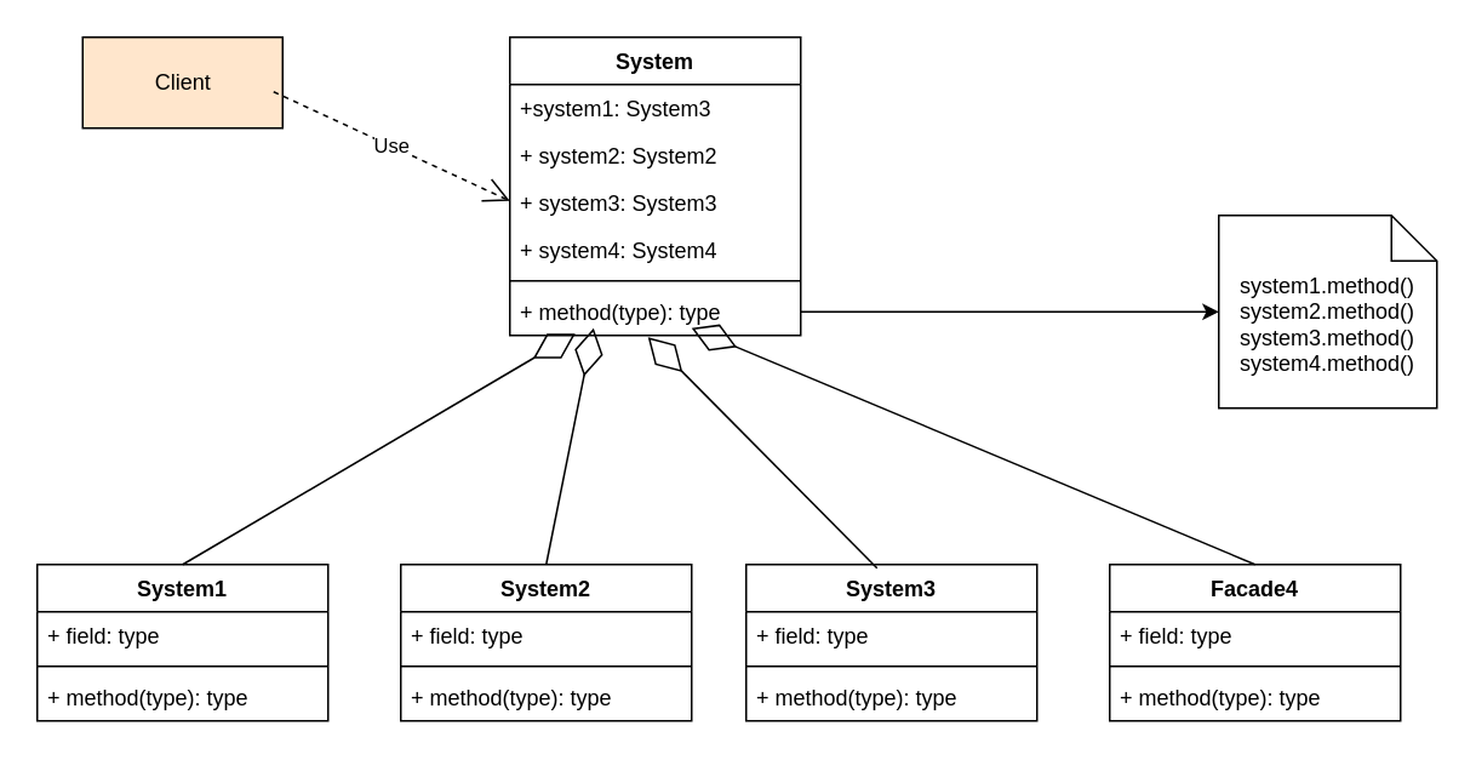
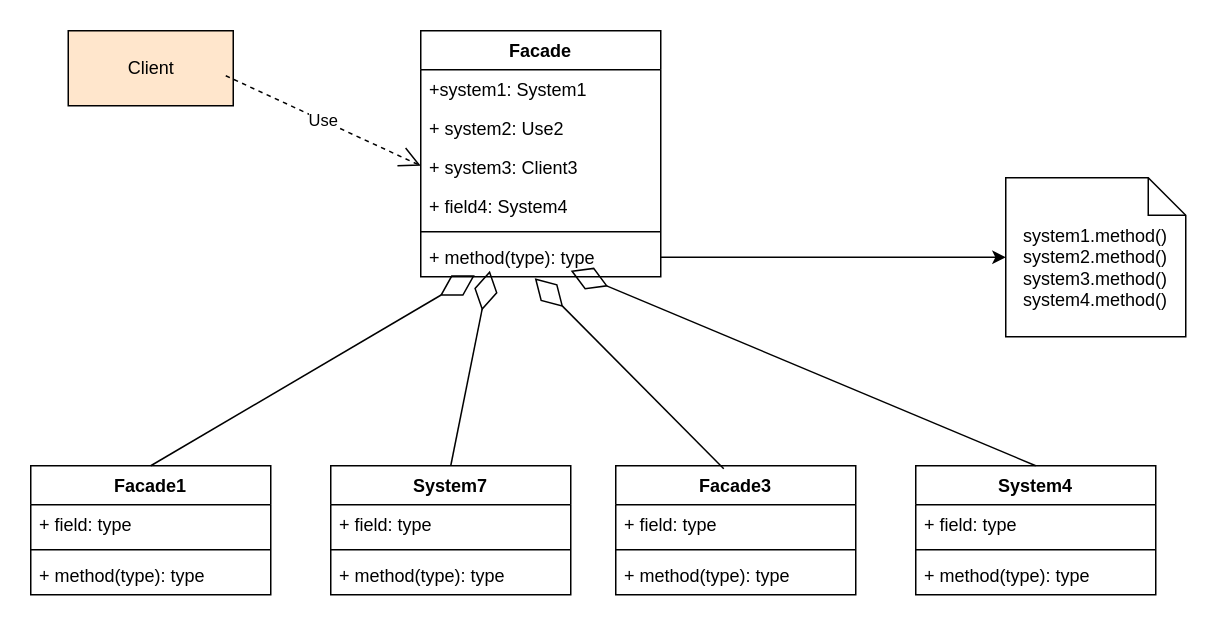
  <mxCell id="0" />
  <mxCell id="1" parent="0" />
- <mxCell id="2" value="System1" style="swimlane;fontStyle=1;align=center;verticalAlign=top;childLayout=stackLayout;horizontal=1;startSize=26;horizontalStack=0;resizeParent=1;resizeParentMax=0;resizeLast=0;collapsible=1;marginBottom=0;" vertex="1" parent="1"><mxGeometry x="20" y="310" width="160" height="86" as="geometry" /></mxCell>
+ <mxCell id="2" value="Facade1" style="swimlane;fontStyle=1;align=center;verticalAlign=top;childLayout=stackLayout;horizontal=1;startSize=26;horizontalStack=0;resizeParent=1;resizeParentMax=0;resizeLast=0;collapsible=1;marginBottom=0;" vertex="1" parent="1"><mxGeometry x="20" y="310" width="160" height="86" as="geometry" /></mxCell>
  <mxCell id="3" value="" style="endArrow=diamondThin;endFill=0;endSize=24;html=1;entryX=0.225;entryY=0.962;entryDx=0;entryDy=0;entryPerimeter=0;" edge="1" parent="2" target="25"><mxGeometry width="160" relative="1" as="geometry"><mxPoint x="80" as="sourcePoint" /><mxPoint x="240" as="targetPoint" /></mxGeometry></mxCell>
  <mxCell id="4" value="+ field: type" style="text;strokeColor=none;fillColor=none;align=left;verticalAlign=top;spacingLeft=4;spacingRight=4;overflow=hidden;rotatable=0;points=[[0,0.5],[1,0.5]];portConstraint=eastwest;" vertex="1" parent="2"><mxGeometry y="26" width="160" height="26" as="geometry" /></mxCell>
  <mxCell id="5" value="" style="line;strokeWidth=1;fillColor=none;align=left;verticalAlign=middle;spacingTop=-1;spacingLeft=3;spacingRight=3;rotatable=0;labelPosition=right;points=[];portConstraint=eastwest;" vertex="1" parent="2"><mxGeometry y="52" width="160" height="8" as="geometry" /></mxCell>
  <mxCell id="6" value="+ method(type): type" style="text;strokeColor=none;fillColor=none;align=left;verticalAlign=top;spacingLeft=4;spacingRight=4;overflow=hidden;rotatable=0;points=[[0,0.5],[1,0.5]];portConstraint=eastwest;" vertex="1" parent="2"><mxGeometry y="60" width="160" height="26" as="geometry" /></mxCell>
- <mxCell id="7" value="System2" style="swimlane;fontStyle=1;align=center;verticalAlign=top;childLayout=stackLayout;horizontal=1;startSize=26;horizontalStack=0;resizeParent=1;resizeParentMax=0;resizeLast=0;collapsible=1;marginBottom=0;" vertex="1" parent="1"><mxGeometry x="220" y="310" width="160" height="86" as="geometry" /></mxCell>
+ <mxCell id="7" value="System7" style="swimlane;fontStyle=1;align=center;verticalAlign=top;childLayout=stackLayout;horizontal=1;startSize=26;horizontalStack=0;resizeParent=1;resizeParentMax=0;resizeLast=0;collapsible=1;marginBottom=0;" vertex="1" parent="1"><mxGeometry x="220" y="310" width="160" height="86" as="geometry" /></mxCell>
  <mxCell id="8" value="+ field: type" style="text;strokeColor=none;fillColor=none;align=left;verticalAlign=top;spacingLeft=4;spacingRight=4;overflow=hidden;rotatable=0;points=[[0,0.5],[1,0.5]];portConstraint=eastwest;" vertex="1" parent="7"><mxGeometry y="26" width="160" height="26" as="geometry" /></mxCell>
  <mxCell id="9" value="" style="line;strokeWidth=1;fillColor=none;align=left;verticalAlign=middle;spacingTop=-1;spacingLeft=3;spacingRight=3;rotatable=0;labelPosition=right;points=[];portConstraint=eastwest;" vertex="1" parent="7"><mxGeometry y="52" width="160" height="8" as="geometry" /></mxCell>
  <mxCell id="10" value="+ method(type): type" style="text;strokeColor=none;fillColor=none;align=left;verticalAlign=top;spacingLeft=4;spacingRight=4;overflow=hidden;rotatable=0;points=[[0,0.5],[1,0.5]];portConstraint=eastwest;" vertex="1" parent="7"><mxGeometry y="60" width="160" height="26" as="geometry" /></mxCell>
- <mxCell id="11" value="System3" style="swimlane;fontStyle=1;align=center;verticalAlign=top;childLayout=stackLayout;horizontal=1;startSize=26;horizontalStack=0;resizeParent=1;resizeParentMax=0;resizeLast=0;collapsible=1;marginBottom=0;" vertex="1" parent="1"><mxGeometry x="410" y="310" width="160" height="86" as="geometry" /></mxCell>
+ <mxCell id="11" value="Facade3" style="swimlane;fontStyle=1;align=center;verticalAlign=top;childLayout=stackLayout;horizontal=1;startSize=26;horizontalStack=0;resizeParent=1;resizeParentMax=0;resizeLast=0;collapsible=1;marginBottom=0;" vertex="1" parent="1"><mxGeometry x="410" y="310" width="160" height="86" as="geometry" /></mxCell>
  <mxCell id="12" value="+ field: type" style="text;strokeColor=none;fillColor=none;align=left;verticalAlign=top;spacingLeft=4;spacingRight=4;overflow=hidden;rotatable=0;points=[[0,0.5],[1,0.5]];portConstraint=eastwest;" vertex="1" parent="11"><mxGeometry y="26" width="160" height="26" as="geometry" /></mxCell>
  <mxCell id="13" value="" style="line;strokeWidth=1;fillColor=none;align=left;verticalAlign=middle;spacingTop=-1;spacingLeft=3;spacingRight=3;rotatable=0;labelPosition=right;points=[];portConstraint=eastwest;" vertex="1" parent="11"><mxGeometry y="52" width="160" height="8" as="geometry" /></mxCell>
  <mxCell id="14" value="+ method(type): type" style="text;strokeColor=none;fillColor=none;align=left;verticalAlign=top;spacingLeft=4;spacingRight=4;overflow=hidden;rotatable=0;points=[[0,0.5],[1,0.5]];portConstraint=eastwest;" vertex="1" parent="11"><mxGeometry y="60" width="160" height="26" as="geometry" /></mxCell>
- <mxCell id="15" value="Facade4" style="swimlane;fontStyle=1;align=center;verticalAlign=top;childLayout=stackLayout;horizontal=1;startSize=26;horizontalStack=0;resizeParent=1;resizeParentMax=0;resizeLast=0;collapsible=1;marginBottom=0;" vertex="1" parent="1"><mxGeometry x="610" y="310" width="160" height="86" as="geometry" /></mxCell>
+ <mxCell id="15" value="System4" style="swimlane;fontStyle=1;align=center;verticalAlign=top;childLayout=stackLayout;horizontal=1;startSize=26;horizontalStack=0;resizeParent=1;resizeParentMax=0;resizeLast=0;collapsible=1;marginBottom=0;" vertex="1" parent="1"><mxGeometry x="610" y="310" width="160" height="86" as="geometry" /></mxCell>
  <mxCell id="16" value="+ field: type" style="text;strokeColor=none;fillColor=none;align=left;verticalAlign=top;spacingLeft=4;spacingRight=4;overflow=hidden;rotatable=0;points=[[0,0.5],[1,0.5]];portConstraint=eastwest;" vertex="1" parent="15"><mxGeometry y="26" width="160" height="26" as="geometry" /></mxCell>
  <mxCell id="17" value="" style="line;strokeWidth=1;fillColor=none;align=left;verticalAlign=middle;spacingTop=-1;spacingLeft=3;spacingRight=3;rotatable=0;labelPosition=right;points=[];portConstraint=eastwest;" vertex="1" parent="15"><mxGeometry y="52" width="160" height="8" as="geometry" /></mxCell>
  <mxCell id="18" value="+ method(type): type" style="text;strokeColor=none;fillColor=none;align=left;verticalAlign=top;spacingLeft=4;spacingRight=4;overflow=hidden;rotatable=0;points=[[0,0.5],[1,0.5]];portConstraint=eastwest;" vertex="1" parent="15"><mxGeometry y="60" width="160" height="26" as="geometry" /></mxCell>
- <mxCell id="19" value="System" style="swimlane;fontStyle=1;align=center;verticalAlign=top;childLayout=stackLayout;horizontal=1;startSize=26;horizontalStack=0;resizeParent=1;resizeParentMax=0;resizeLast=0;collapsible=1;marginBottom=0;" vertex="1" parent="1"><mxGeometry x="280" y="20" width="160" height="164" as="geometry" /></mxCell>
- <mxCell id="20" value="+system1: System3" style="text;strokeColor=none;fillColor=none;align=left;verticalAlign=top;spacingLeft=4;spacingRight=4;overflow=hidden;rotatable=0;points=[[0,0.5],[1,0.5]];portConstraint=eastwest;" vertex="1" parent="19"><mxGeometry y="26" width="160" height="26" as="geometry" /></mxCell>
- <mxCell id="21" value="+ system2: System2" style="text;strokeColor=none;fillColor=none;align=left;verticalAlign=top;spacingLeft=4;spacingRight=4;overflow=hidden;rotatable=0;points=[[0,0.5],[1,0.5]];portConstraint=eastwest;" vertex="1" parent="19"><mxGeometry y="52" width="160" height="26" as="geometry" /></mxCell>
- <mxCell id="22" value="+ system3: System3" style="text;strokeColor=none;fillColor=none;align=left;verticalAlign=top;spacingLeft=4;spacingRight=4;overflow=hidden;rotatable=0;points=[[0,0.5],[1,0.5]];portConstraint=eastwest;" vertex="1" parent="19"><mxGeometry y="78" width="160" height="26" as="geometry" /></mxCell>
- <mxCell id="23" value="+ system4: System4" style="text;strokeColor=none;fillColor=none;align=left;verticalAlign=top;spacingLeft=4;spacingRight=4;overflow=hidden;rotatable=0;points=[[0,0.5],[1,0.5]];portConstraint=eastwest;" vertex="1" parent="19"><mxGeometry y="104" width="160" height="26" as="geometry" /></mxCell>
+ <mxCell id="19" value="Facade" style="swimlane;fontStyle=1;align=center;verticalAlign=top;childLayout=stackLayout;horizontal=1;startSize=26;horizontalStack=0;resizeParent=1;resizeParentMax=0;resizeLast=0;collapsible=1;marginBottom=0;" vertex="1" parent="1"><mxGeometry x="280" y="20" width="160" height="164" as="geometry" /></mxCell>
+ <mxCell id="20" value="+system1: System1" style="text;strokeColor=none;fillColor=none;align=left;verticalAlign=top;spacingLeft=4;spacingRight=4;overflow=hidden;rotatable=0;points=[[0,0.5],[1,0.5]];portConstraint=eastwest;" vertex="1" parent="19"><mxGeometry y="26" width="160" height="26" as="geometry" /></mxCell>
+ <mxCell id="21" value="+ system2: Use2" style="text;strokeColor=none;fillColor=none;align=left;verticalAlign=top;spacingLeft=4;spacingRight=4;overflow=hidden;rotatable=0;points=[[0,0.5],[1,0.5]];portConstraint=eastwest;" vertex="1" parent="19"><mxGeometry y="52" width="160" height="26" as="geometry" /></mxCell>
+ <mxCell id="22" value="+ system3: Client3" style="text;strokeColor=none;fillColor=none;align=left;verticalAlign=top;spacingLeft=4;spacingRight=4;overflow=hidden;rotatable=0;points=[[0,0.5],[1,0.5]];portConstraint=eastwest;" vertex="1" parent="19"><mxGeometry y="78" width="160" height="26" as="geometry" /></mxCell>
+ <mxCell id="23" value="+ field4: System4" style="text;strokeColor=none;fillColor=none;align=left;verticalAlign=top;spacingLeft=4;spacingRight=4;overflow=hidden;rotatable=0;points=[[0,0.5],[1,0.5]];portConstraint=eastwest;" vertex="1" parent="19"><mxGeometry y="104" width="160" height="26" as="geometry" /></mxCell>
  <mxCell id="24" value="" style="line;strokeWidth=1;fillColor=none;align=left;verticalAlign=middle;spacingTop=-1;spacingLeft=3;spacingRight=3;rotatable=0;labelPosition=right;points=[];portConstraint=eastwest;" vertex="1" parent="19"><mxGeometry y="130" width="160" height="8" as="geometry" /></mxCell>
  <mxCell id="25" value="+ method(type): type" style="text;strokeColor=none;fillColor=none;align=left;verticalAlign=top;spacingLeft=4;spacingRight=4;overflow=hidden;rotatable=0;points=[[0,0.5],[1,0.5]];portConstraint=eastwest;" vertex="1" parent="19"><mxGeometry y="138" width="160" height="26" as="geometry" /></mxCell>
  <mxCell id="26" value="system1.method()&lt;br&gt;system2.method()&lt;br&gt;system3.method()&lt;br&gt;system4.method()&lt;br&gt;&lt;br&gt;" style="shape=note2;boundedLbl=1;whiteSpace=wrap;html=1;size=25;verticalAlign=top;align=center;" vertex="1" parent="1"><mxGeometry x="670" y="118" width="120" height="106" as="geometry" /></mxCell>
  <mxCell id="27" style="edgeStyle=orthogonalEdgeStyle;rounded=0;orthogonalLoop=1;jettySize=auto;html=1;entryX=0;entryY=0.5;entryDx=0;entryDy=0;entryPerimeter=0;" edge="1" parent="1" source="25" target="26"><mxGeometry relative="1" as="geometry"><mxPoint x="470" y="171" as="targetPoint" /></mxGeometry></mxCell>
  <mxCell id="28" value="" style="endArrow=diamondThin;endFill=0;endSize=24;html=1;entryX=0.288;entryY=0.846;entryDx=0;entryDy=0;entryPerimeter=0;exitX=0.5;exitY=0;exitDx=0;exitDy=0;" edge="1" parent="1" source="7" target="25"><mxGeometry width="160" relative="1" as="geometry"><mxPoint x="110" y="320" as="sourcePoint" /><mxPoint x="326" y="193.012" as="targetPoint" /></mxGeometry></mxCell>
  <mxCell id="29" value="" style="endArrow=diamondThin;endFill=0;endSize=24;html=1;entryX=0.475;entryY=1.038;entryDx=0;entryDy=0;entryPerimeter=0;exitX=0.45;exitY=0.023;exitDx=0;exitDy=0;exitPerimeter=0;" edge="1" parent="1" source="11" target="25"><mxGeometry width="160" relative="1" as="geometry"><mxPoint x="310" y="320" as="sourcePoint" /><mxPoint x="336.08" y="189.996" as="targetPoint" /></mxGeometry></mxCell>
  <mxCell id="30" value="" style="endArrow=diamondThin;endFill=0;endSize=24;html=1;entryX=0.625;entryY=0.846;entryDx=0;entryDy=0;entryPerimeter=0;exitX=0.5;exitY=0;exitDx=0;exitDy=0;" edge="1" parent="1" source="15" target="25"><mxGeometry width="160" relative="1" as="geometry"><mxPoint x="360" y="310" as="sourcePoint" /><mxPoint x="386.08" y="179.996" as="targetPoint" /></mxGeometry></mxCell>
  <mxCell id="31" value="Client" style="html=1;fillColor=#ffe6cc;" vertex="1" parent="1"><mxGeometry x="45" y="20" width="110" height="50" as="geometry" /></mxCell>
  <mxCell id="32" value="Use" style="endArrow=open;endSize=12;dashed=1;html=1;" edge="1" parent="1"><mxGeometry width="160" relative="1" as="geometry"><mxPoint x="150" y="50" as="sourcePoint" /><mxPoint x="280" y="110" as="targetPoint" /></mxGeometry></mxCell>
